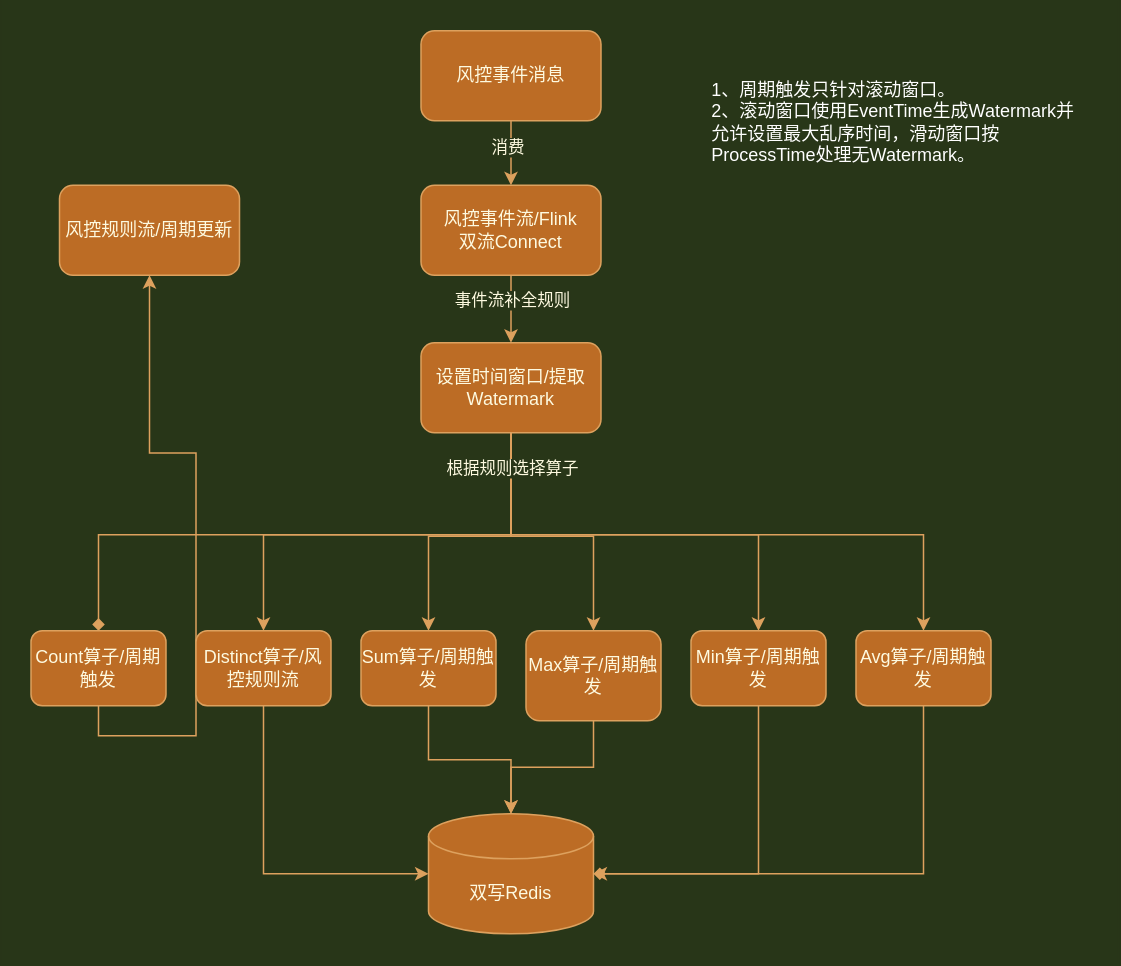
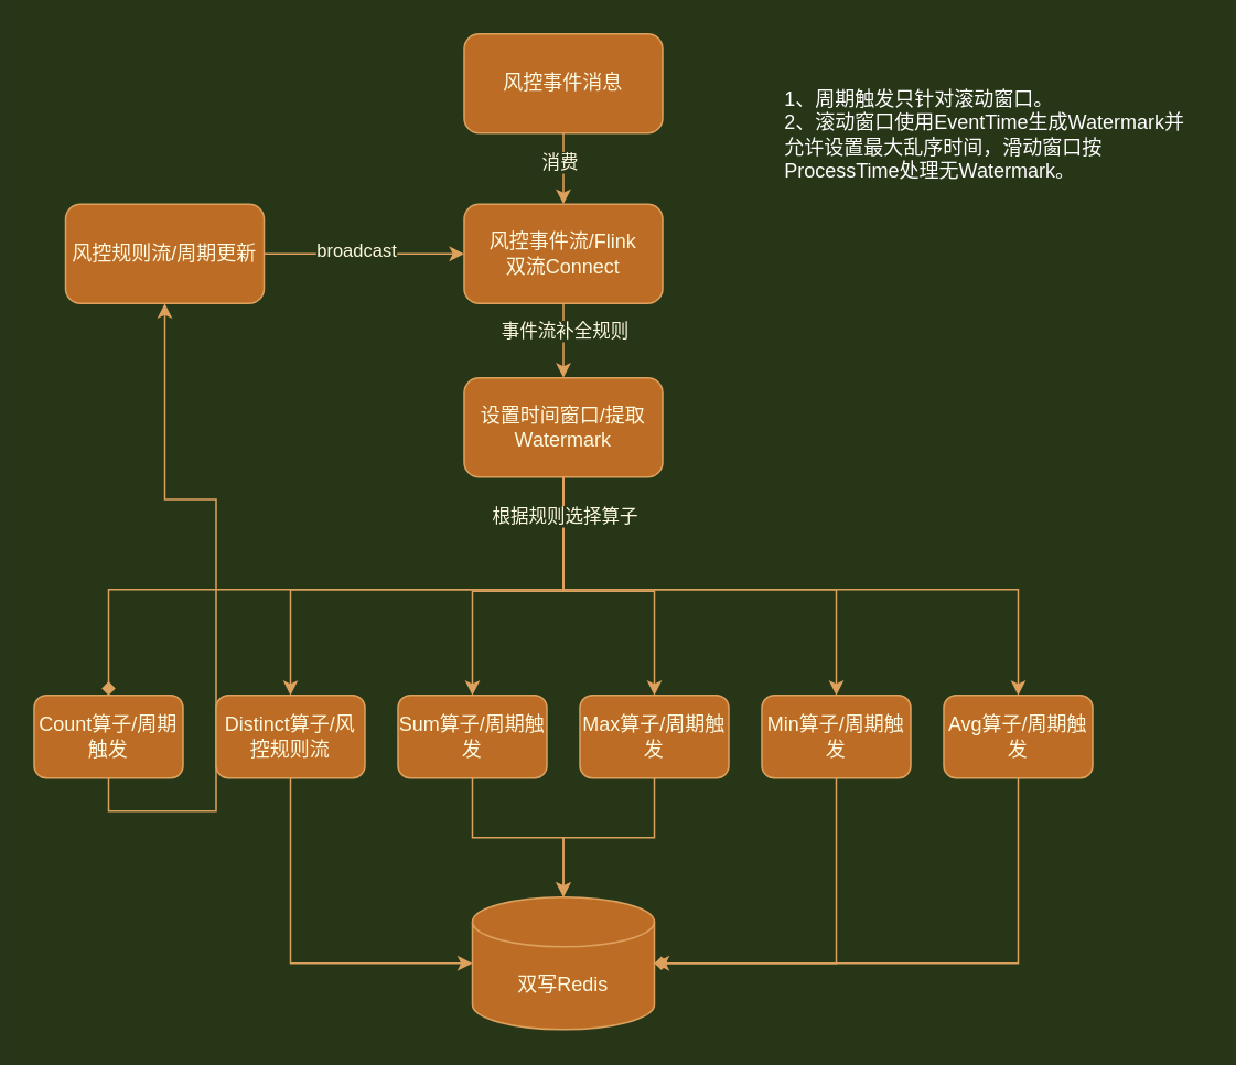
  <mxCell id="0" />
  <mxCell id="1" parent="0" />
  <mxCell id="2" style="edgeStyle=orthogonalEdgeStyle;rounded=0;orthogonalLoop=1;jettySize=auto;html=1;entryX=0.5;entryY=0;entryDx=0;entryDy=0;labelBackgroundColor=#283618;strokeColor=#DDA15E;fontColor=#FEFAE0;" parent="1" source="4" target="10" edge="1"><mxGeometry relative="1" as="geometry" /></mxCell>
  <mxCell id="3" value="消费" style="edgeLabel;html=1;align=center;verticalAlign=middle;resizable=0;points=[];labelBackgroundColor=#283618;fontColor=#FEFAE0;" parent="2" vertex="1" connectable="0"><mxGeometry x="-0.2" y="-3" relative="1" as="geometry"><mxPoint as="offset" /></mxGeometry></mxCell>
  <mxCell id="4" value="风控事件消息" style="rounded=1;whiteSpace=wrap;html=1;fillColor=#BC6C25;strokeColor=#DDA15E;fontColor=#FEFAE0;" parent="1" vertex="1"><mxGeometry x="280" y="20" width="120" height="60" as="geometry" /></mxCell>
+ <mxCell id="5" style="edgeStyle=orthogonalEdgeStyle;rounded=0;orthogonalLoop=1;jettySize=auto;html=1;entryX=0;entryY=0.5;entryDx=0;entryDy=0;labelBackgroundColor=#283618;strokeColor=#DDA15E;fontColor=#FEFAE0;" parent="1" source="7" target="10" edge="1"><mxGeometry relative="1" as="geometry" /></mxCell>
+ <mxCell id="6" value="broadcast" style="edgeLabel;html=1;align=center;verticalAlign=middle;resizable=0;points=[];labelBackgroundColor=#283618;fontColor=#FEFAE0;" parent="5" vertex="1" connectable="0"><mxGeometry x="-0.083" y="3" relative="1" as="geometry"><mxPoint as="offset" /></mxGeometry></mxCell>
  <mxCell id="7" value="风控规则流/周期更新" style="rounded=1;whiteSpace=wrap;html=1;fillColor=#BC6C25;strokeColor=#DDA15E;fontColor=#FEFAE0;" parent="1" vertex="1"><mxGeometry x="39" y="123" width="120" height="60" as="geometry" /></mxCell>
  <mxCell id="8" style="edgeStyle=orthogonalEdgeStyle;rounded=0;orthogonalLoop=1;jettySize=auto;html=1;exitX=0.5;exitY=1;exitDx=0;exitDy=0;labelBackgroundColor=#283618;strokeColor=#DDA15E;fontColor=#FEFAE0;" parent="1" source="10" target="18" edge="1"><mxGeometry relative="1" as="geometry" /></mxCell>
  <mxCell id="9" value="事件流补全规则" style="edgeLabel;html=1;align=center;verticalAlign=middle;resizable=0;points=[];labelBackgroundColor=#283618;fontColor=#FEFAE0;" parent="8" vertex="1" connectable="0"><mxGeometry x="-0.28" relative="1" as="geometry"><mxPoint as="offset" /></mxGeometry></mxCell>
  <mxCell id="10" value="风控事件流/Flink&lt;br&gt;双流Connect" style="rounded=1;whiteSpace=wrap;html=1;fillColor=#BC6C25;strokeColor=#DDA15E;fontColor=#FEFAE0;" parent="1" vertex="1"><mxGeometry x="280" y="123" width="120" height="60" as="geometry" /></mxCell>
  <mxCell id="11" style="edgeStyle=orthogonalEdgeStyle;rounded=0;orthogonalLoop=1;jettySize=auto;html=1;entryX=0.5;entryY=0;entryDx=0;entryDy=0;labelBackgroundColor=#283618;strokeColor=#DDA15E;fontColor=#FEFAE0;endArrow=diamond;" parent="1" source="18" target="20" edge="1"><mxGeometry relative="1" as="geometry"><Array as="points"><mxPoint x="340" y="356" /><mxPoint x="65" y="356" /></Array></mxGeometry></mxCell>
  <mxCell id="12" style="edgeStyle=orthogonalEdgeStyle;rounded=0;orthogonalLoop=1;jettySize=auto;html=1;entryX=0.5;entryY=0;entryDx=0;entryDy=0;labelBackgroundColor=#283618;strokeColor=#DDA15E;fontColor=#FEFAE0;" parent="1" source="18" target="24" edge="1"><mxGeometry relative="1" as="geometry"><Array as="points"><mxPoint x="340" y="357" /><mxPoint x="285" y="357" /></Array></mxGeometry></mxCell>
  <mxCell id="13" style="edgeStyle=orthogonalEdgeStyle;rounded=0;orthogonalLoop=1;jettySize=auto;html=1;entryX=0.5;entryY=0;entryDx=0;entryDy=0;labelBackgroundColor=#283618;strokeColor=#DDA15E;fontColor=#FEFAE0;" parent="1" source="18" target="26" edge="1"><mxGeometry relative="1" as="geometry"><Array as="points"><mxPoint x="340" y="357" /><mxPoint x="395" y="357" /></Array></mxGeometry></mxCell>
  <mxCell id="14" style="edgeStyle=orthogonalEdgeStyle;rounded=0;orthogonalLoop=1;jettySize=auto;html=1;labelBackgroundColor=#283618;strokeColor=#DDA15E;fontColor=#FEFAE0;" parent="1" source="18" target="28" edge="1"><mxGeometry relative="1" as="geometry"><Array as="points"><mxPoint x="340" y="356" /><mxPoint x="505" y="356" /></Array></mxGeometry></mxCell>
  <mxCell id="15" style="edgeStyle=orthogonalEdgeStyle;rounded=0;orthogonalLoop=1;jettySize=auto;html=1;entryX=0.5;entryY=0;entryDx=0;entryDy=0;labelBackgroundColor=#283618;strokeColor=#DDA15E;fontColor=#FEFAE0;" parent="1" source="18" target="30" edge="1"><mxGeometry relative="1" as="geometry"><Array as="points"><mxPoint x="340" y="356" /><mxPoint x="615" y="356" /></Array></mxGeometry></mxCell>
  <mxCell id="16" value="&lt;span style=&quot;color: rgba(0 , 0 , 0 , 0) ; font-family: monospace ; font-size: 0px ; background-color: rgb(248 , 249 , 250)&quot;&gt;%3CmxGraphModel%3E%3Croot%3E%3CmxCell%20id%3D%220%22%2F%3E%3CmxCell%20id%3D%221%22%20parent%3D%220%22%2F%3E%3CmxCell%20id%3D%222%22%20value%3D%22%E6%BB%A1%E8%B6%B3%E8%A7%84%E5%88%99%22%20style%3D%22edgeLabel%3Bhtml%3D1%3Balign%3Dcenter%3BverticalAlign%3Dmiddle%3Bresizable%3D0%3Bpoints%3D%5B%5D%3B%22%20vertex%3D%221%22%20connectable%3D%220%22%20parent%3D%221%22%3E%3CmxGeometry%20x%3D%22126%22%20y%3D%22389%22%20as%3D%22geometry%22%2F%3E%3C%2FmxCell%3E%3C%2Froot%3E%3C%2FmxGraphModel%3E&lt;/span&gt;" style="edgeStyle=orthogonalEdgeStyle;rounded=0;orthogonalLoop=1;jettySize=auto;html=1;labelBackgroundColor=#283618;strokeColor=#DDA15E;fontColor=#FEFAE0;" parent="1" source="18" target="22" edge="1"><mxGeometry relative="1" as="geometry"><Array as="points"><mxPoint x="340" y="356" /><mxPoint x="175" y="356" /></Array></mxGeometry></mxCell>
  <mxCell id="17" value="根据规则选择算子" style="edgeLabel;html=1;align=center;verticalAlign=middle;resizable=0;points=[];labelBackgroundColor=#283618;fontColor=#FEFAE0;" parent="16" vertex="1" connectable="0"><mxGeometry x="-0.847" relative="1" as="geometry"><mxPoint as="offset" /></mxGeometry></mxCell>
  <mxCell id="18" value="设置时间窗口/提取Watermark" style="rounded=1;whiteSpace=wrap;html=1;fillColor=#BC6C25;strokeColor=#DDA15E;fontColor=#FEFAE0;" parent="1" vertex="1"><mxGeometry x="280" y="228" width="120" height="60" as="geometry" /></mxCell>
  <mxCell id="19" style="edgeStyle=orthogonalEdgeStyle;rounded=0;orthogonalLoop=1;jettySize=auto;html=1;exitX=0.5;exitY=1;exitDx=0;exitDy=0;labelBackgroundColor=#283618;strokeColor=#DDA15E;fontColor=#FEFAE0;" parent="1" source="20" target="7" edge="1"><mxGeometry relative="1" as="geometry"><mxPoint x="90" y="526" as="sourcePoint" /></mxGeometry></mxCell>
  <mxCell id="20" value="Count算子/周期触发" style="rounded=1;whiteSpace=wrap;html=1;fillColor=#BC6C25;strokeColor=#DDA15E;fontStyle=0;align=center;verticalAlign=middle;fontColor=#FEFAE0;" parent="1" vertex="1"><mxGeometry x="20" y="420" width="90" height="50" as="geometry" /></mxCell>
  <mxCell id="21" style="edgeStyle=orthogonalEdgeStyle;rounded=0;orthogonalLoop=1;jettySize=auto;html=1;entryX=0;entryY=0.5;entryDx=0;entryDy=0;entryPerimeter=0;exitX=0.5;exitY=1;exitDx=0;exitDy=0;labelBackgroundColor=#283618;strokeColor=#DDA15E;fontColor=#FEFAE0;" parent="1" source="22" target="31" edge="1"><mxGeometry relative="1" as="geometry" /></mxCell>
  <mxCell id="22" value="Distinct算子/风控规则流" style="rounded=1;whiteSpace=wrap;html=1;fillColor=#BC6C25;strokeColor=#DDA15E;fontStyle=0;align=center;verticalAlign=middle;fontColor=#FEFAE0;" parent="1" vertex="1"><mxGeometry x="130" y="420" width="90" height="50" as="geometry" /></mxCell>
  <mxCell id="23" style="edgeStyle=orthogonalEdgeStyle;rounded=0;orthogonalLoop=1;jettySize=auto;html=1;entryX=0.5;entryY=0;entryDx=0;entryDy=0;entryPerimeter=0;labelBackgroundColor=#283618;strokeColor=#DDA15E;fontColor=#FEFAE0;" parent="1" source="24" target="31" edge="1"><mxGeometry relative="1" as="geometry" /></mxCell>
  <mxCell id="24" value="Sum算子/周期触发" style="rounded=1;whiteSpace=wrap;html=1;fillColor=#BC6C25;strokeColor=#DDA15E;fontStyle=0;align=center;verticalAlign=middle;fontColor=#FEFAE0;" parent="1" vertex="1"><mxGeometry x="240" y="420" width="90" height="50" as="geometry" /></mxCell>
  <mxCell id="25" style="edgeStyle=orthogonalEdgeStyle;rounded=0;orthogonalLoop=1;jettySize=auto;html=1;entryX=0.5;entryY=0;entryDx=0;entryDy=0;entryPerimeter=0;labelBackgroundColor=#283618;strokeColor=#DDA15E;fontColor=#FEFAE0;" parent="1" source="26" target="31" edge="1"><mxGeometry relative="1" as="geometry" /></mxCell>
- <mxCell id="26" value="Max算子/周期触发" style="rounded=1;whiteSpace=wrap;html=1;fillColor=#BC6C25;strokeColor=#DDA15E;fontStyle=0;align=center;verticalAlign=middle;fontColor=#FEFAE0;" parent="1" vertex="1"><mxGeometry x="350" y="420" width="90" height="60" as="geometry" /></mxCell>
+ <mxCell id="26" value="Max算子/周期触发" style="rounded=1;whiteSpace=wrap;html=1;fillColor=#BC6C25;strokeColor=#DDA15E;fontStyle=0;align=center;verticalAlign=middle;fontColor=#FEFAE0;" parent="1" vertex="1"><mxGeometry x="350" y="420" width="90" height="50" as="geometry" /></mxCell>
  <mxCell id="27" style="edgeStyle=orthogonalEdgeStyle;rounded=0;orthogonalLoop=1;jettySize=auto;html=1;entryX=1;entryY=0.5;entryDx=0;entryDy=0;entryPerimeter=0;exitX=0.5;exitY=1;exitDx=0;exitDy=0;labelBackgroundColor=#283618;strokeColor=#DDA15E;fontColor=#FEFAE0;endArrow=diamond;" parent="1" source="28" target="31" edge="1"><mxGeometry relative="1" as="geometry" /></mxCell>
  <mxCell id="28" value="Min算子/周期触发" style="rounded=1;whiteSpace=wrap;html=1;fillColor=#BC6C25;strokeColor=#DDA15E;fontStyle=0;align=center;verticalAlign=middle;fontColor=#FEFAE0;" parent="1" vertex="1"><mxGeometry x="460" y="420" width="90" height="50" as="geometry" /></mxCell>
  <mxCell id="29" style="edgeStyle=orthogonalEdgeStyle;rounded=0;orthogonalLoop=1;jettySize=auto;html=1;entryX=1;entryY=0.5;entryDx=0;entryDy=0;entryPerimeter=0;exitX=0.5;exitY=1;exitDx=0;exitDy=0;labelBackgroundColor=#283618;strokeColor=#DDA15E;fontColor=#FEFAE0;" parent="1" source="30" target="31" edge="1"><mxGeometry relative="1" as="geometry" /></mxCell>
  <mxCell id="30" value="Avg算子/周期触发" style="rounded=1;whiteSpace=wrap;html=1;fillColor=#BC6C25;strokeColor=#DDA15E;fontStyle=0;align=center;verticalAlign=middle;fontColor=#FEFAE0;" parent="1" vertex="1"><mxGeometry x="570" y="420" width="90" height="50" as="geometry" /></mxCell>
  <mxCell id="31" value="双写Redis" style="shape=cylinder3;whiteSpace=wrap;html=1;boundedLbl=1;backgroundOutline=1;size=15;fillColor=#BC6C25;strokeColor=#DDA15E;fontColor=#FEFAE0;" parent="1" vertex="1"><mxGeometry x="285" y="542" width="110" height="80" as="geometry" /></mxCell>
  <mxCell id="32" value="1、周期触发只针对滚动窗口。&lt;br&gt;2、滚动窗口使用EventTime生成Watermark并允许设置最大乱序时间，滑动窗口按ProcessTime处理无Watermark。" style="text;html=1;strokeColor=none;fillColor=none;align=left;verticalAlign=middle;whiteSpace=wrap;rounded=0;fontColor=#FFFFFF;" vertex="1" parent="1"><mxGeometry x="472" y="46" width="253" height="69" as="geometry" /></mxCell>
